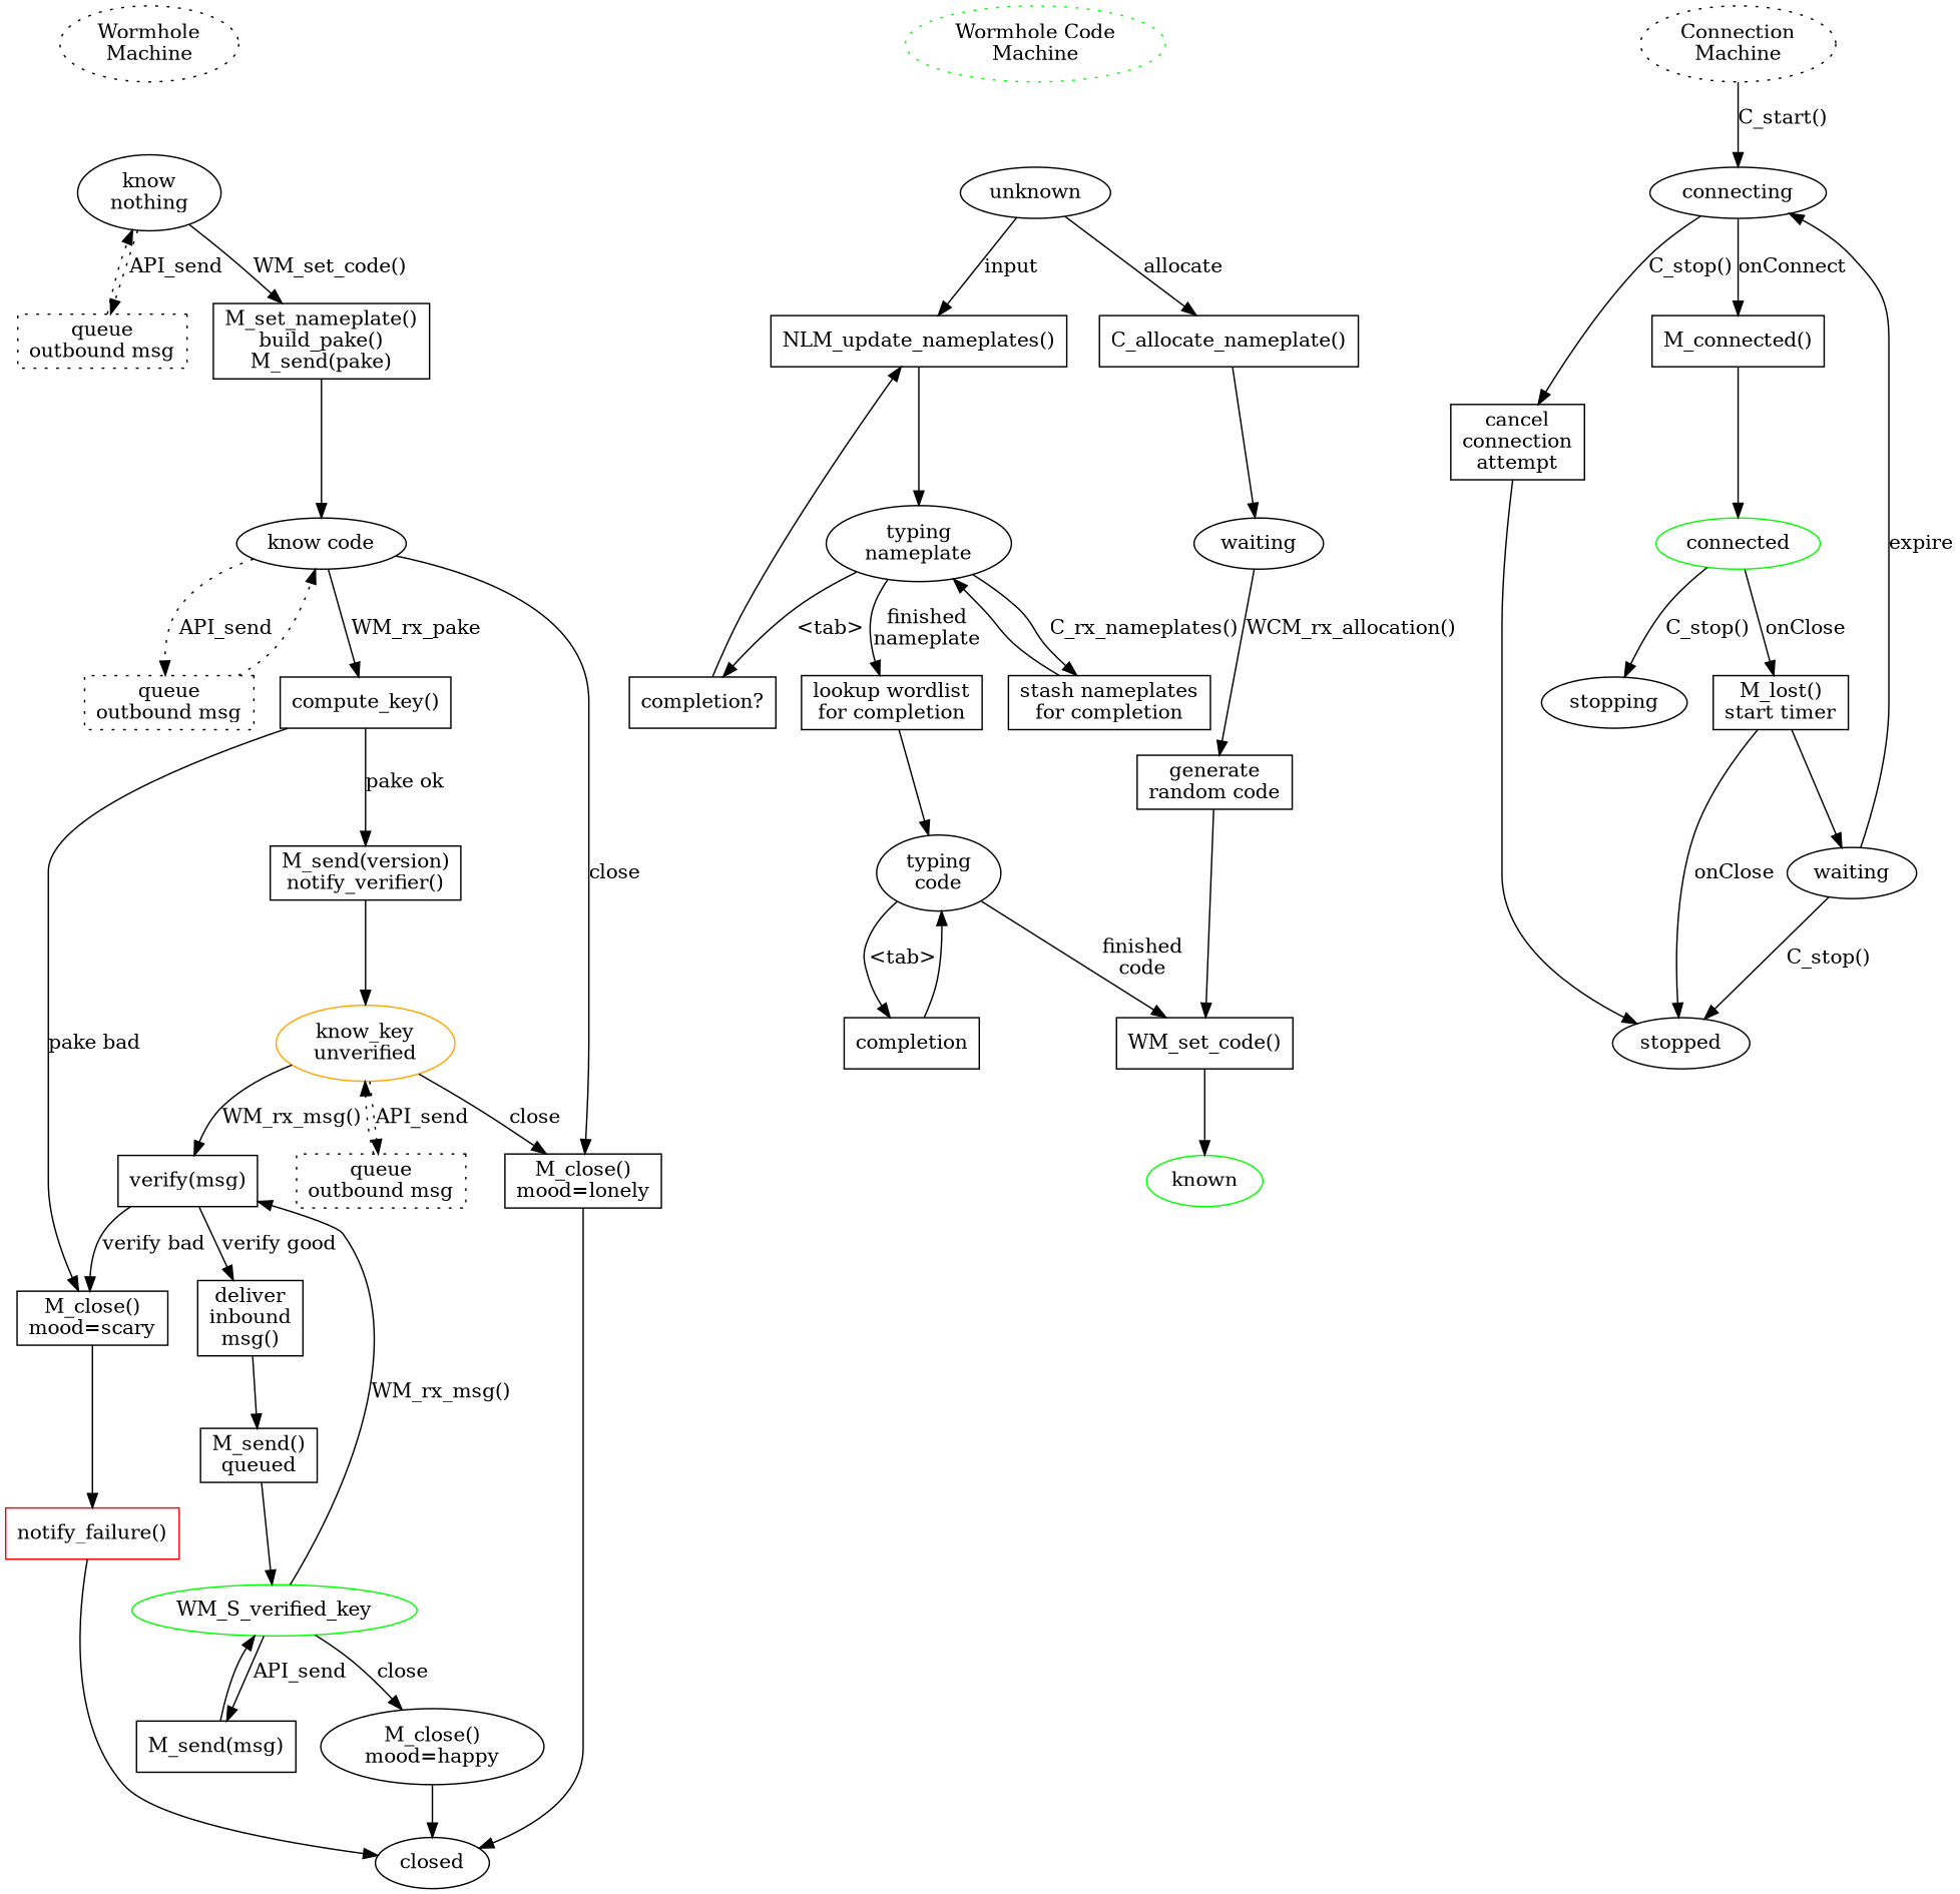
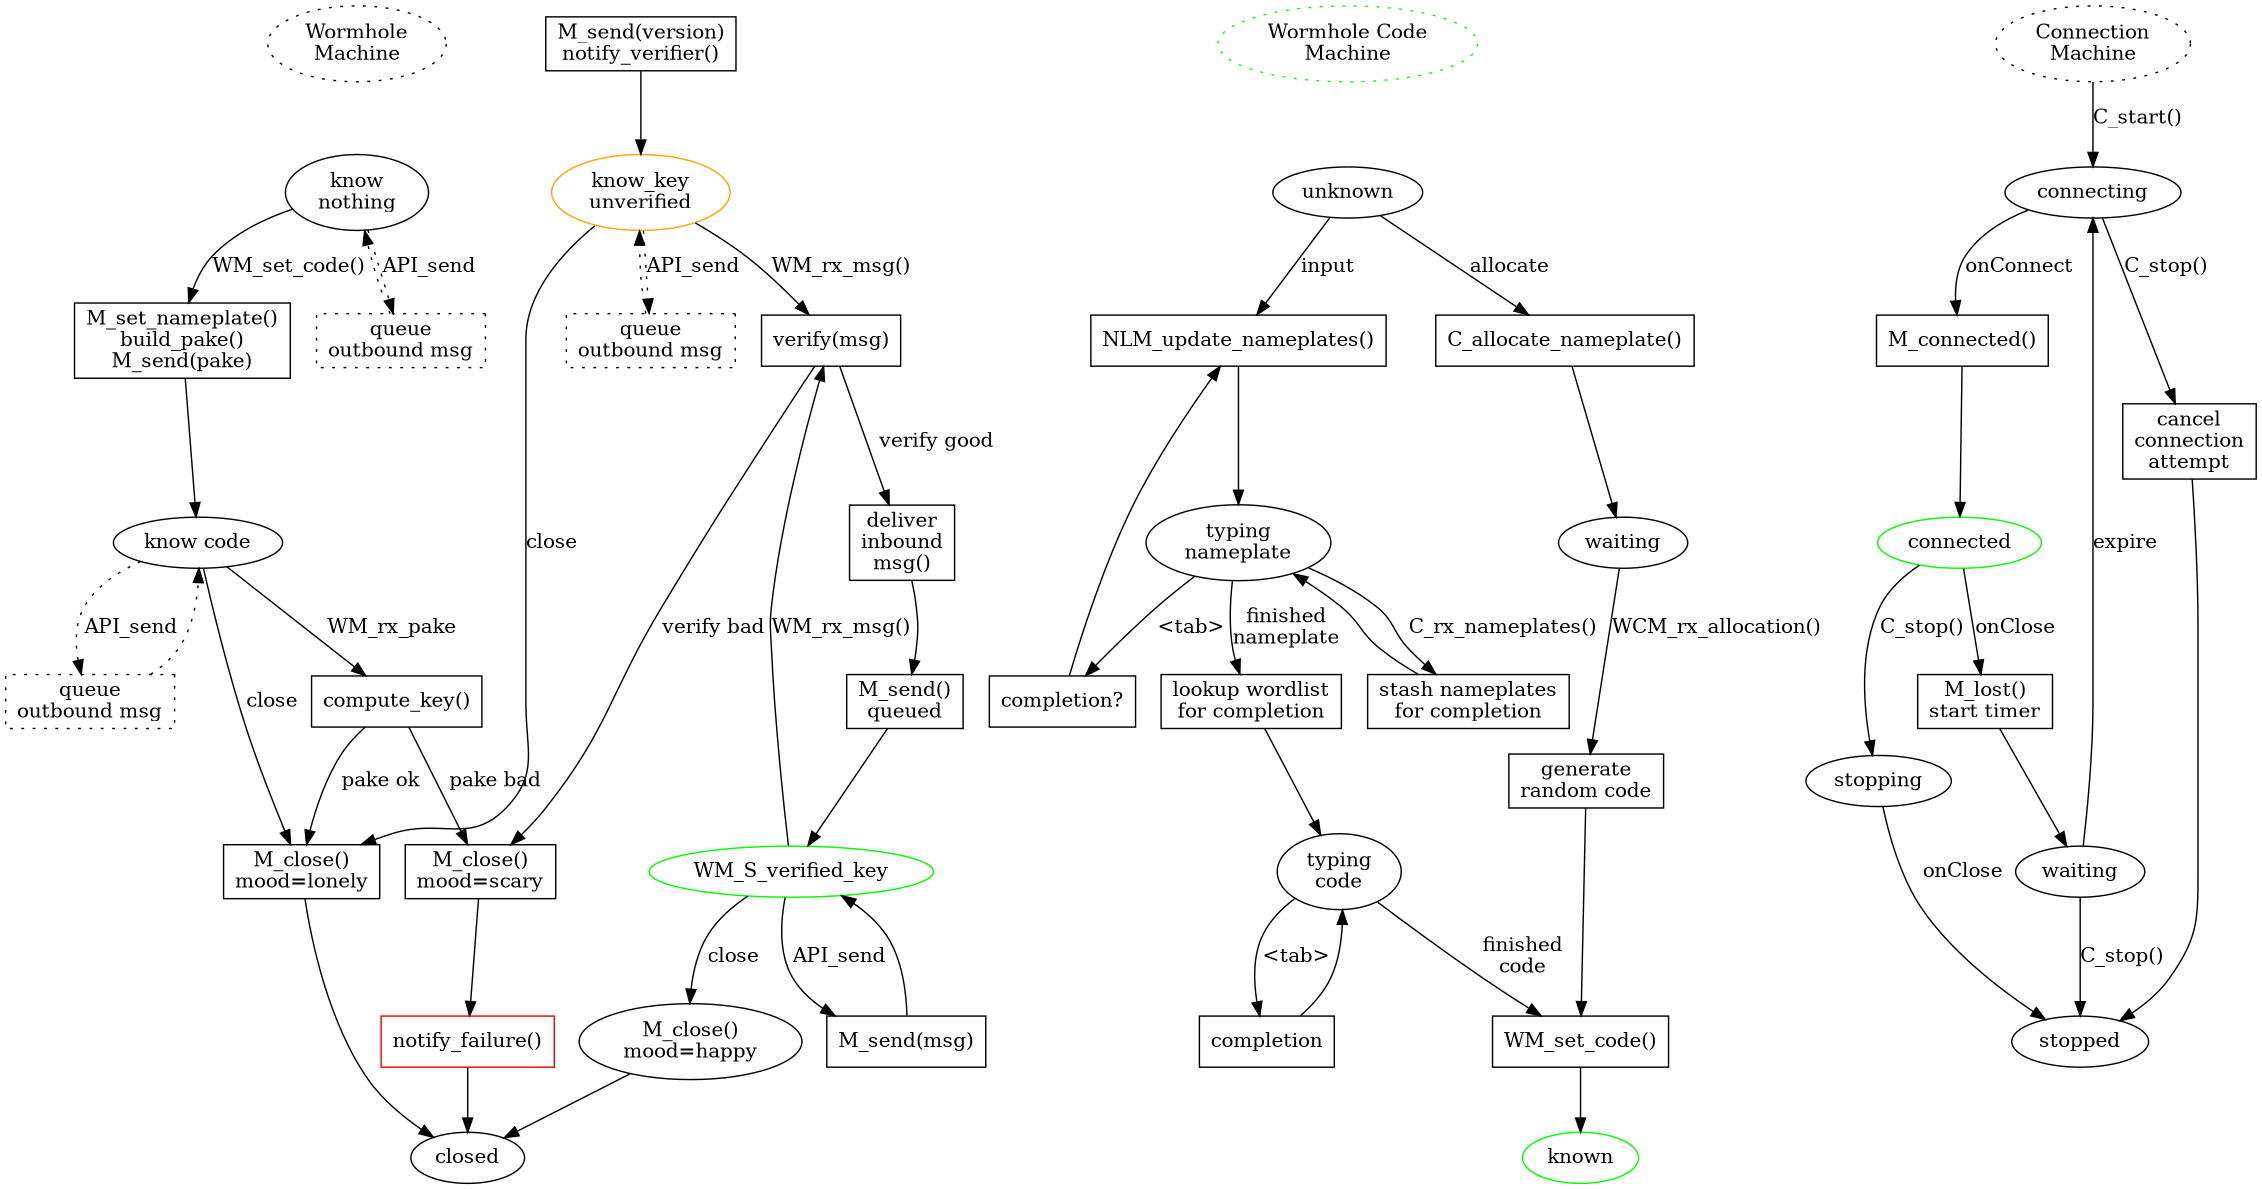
  digraph {
    node [shape=box]
    n1 [label="Wormhole\nMachine" style=dotted shape=""]
    n2 [label="know\nnothing" shape=""]
    n3 [label="queue\noutbound msg" style=dotted]
    n4 [label="M_set_nameplate()\nbuild_pake()\nM_send(pake)"]
    n5 [label="know code\n" shape=""]
    n6 [label="queue\noutbound msg" style=dotted]
    n7 [label="compute_key()"]
    n8 [label="M_close()\nmood=lonely"]
    n9 [label="M_send(version)\nnotify_verifier()"]
    n10 [label="M_close()\nmood=scary"]
    n11 [label=closed shape=""]
    n12 [color=orange label="know_key\nunverified" shape=""]
    n13 [color=red label="notify_failure()"]
    n14 [label="queue\noutbound msg" style=dotted]
    n15 [label="verify(msg)"]
    n16 [label="deliver\ninbound\nmsg()"]
    n17 [label="M_send()\nqueued"]
    WM_S_verified_key [color=green shape=""]
    n19 [label="M_close()\nmood=happy" shape=ellipse]
    n20 [label="M_send(msg)"]
    n21 [color=green label="Wormhole Code\nMachine" style=dotted shape=""]
    n22 [label=unknown shape=""]
    n23 [label="NLM_update_nameplates()"]
    n24 [label="C_allocate_nameplate()"]
    n25 [label="WM_set_code()"]
    n26 [color=green label=known shape=""]
    n27 [label="typing\nnameplate" shape=""]
    n28 [label=waiting shape=""]
    n29 [label="completion?"]
    n30 [label="stash nameplates\nfor completion"]
    n31 [label="lookup wordlist\nfor completion"]
    n32 [label="typing\ncode" shape=""]
    n33 [label=completion]
    n34 [label="generate\nrandom code"]
    n35 [label="Connection\nMachine" style=dotted shape=""]
    n36 [label=connecting shape=""]
    n37 [label="M_connected()"]
    n38 [label="cancel\nconnection\nattempt"]
    n39 [color=green label=connected shape=""]
    n40 [label=stopped shape=""]
    n41 [label="M_lost()\nstart timer"]
    n42 [label=stopping shape=""]
    n43 [label=waiting shape=""]
    n1 -> n2 [style=invis]
    n2 -> n3 [label=API_send style=dotted]
    n2 -> n4 [label="WM_set_code()"]
    n3 -> n2 [style=dotted]
    n4 -> n5
    n5 -> n6 [label=API_send style=dotted]
    n5 -> n7 [label=WM_rx_pake]
    n5 -> n8 [label=close]
    n6 -> n5 [style=dotted]
-   n7 -> n9 [label="pake ok"]
+   n7 -> n8 [label="pake ok"]
    n7 -> n10 [label="pake bad"]
    n8 -> n11
    n9 -> n12
    n10 -> n13
    n12 -> n8 [label=close]
    n12 -> n14 [label=API_send style=dotted]
    n12 -> n15 [label="WM_rx_msg()"]
    n13 -> n11
    n14 -> n12 [style=dotted]
    n15 -> n10 [label="verify bad"]
    n15 -> n16 [label="verify good"]
    n16 -> n17
    n17 -> WM_S_verified_key
    WM_S_verified_key -> n15 [label="WM_rx_msg()"]
    WM_S_verified_key -> n19 [label=close]
    WM_S_verified_key -> n20 [label=API_send]
    n19 -> n11
    n20 -> WM_S_verified_key
    n21 -> n22 [style=invis]
    n22 -> n23 [label=input]
    n22 -> n24 [label=allocate]
    n23 -> n27
    n24 -> n28
    n25 -> n26
    n27 -> n29 [label="<tab>"]
    n27 -> n30 [label="C_rx_nameplates()"]
    n27 -> n31 [label="finished\nnameplate"]
    n28 -> n34 [label="WCM_rx_allocation()"]
    n29 -> n23
    n30 -> n27
    n31 -> n32
    n32 -> n25 [label="finished\ncode"]
    n32 -> n33 [label="<tab>"]
    n33 -> n32
    n34 -> n25
    n35 -> n36 [label="C_start()"]
    n36 -> n37 [label=onConnect]
    n36 -> n38 [label="C_stop()"]
    n37 -> n39
    n38 -> n40
    n39 -> n41 [label=onClose]
    n39 -> n42 [label="C_stop()"]
    n41 -> n43
-   n41 -> n40 [label=onClose]
+   n42 -> n40 [label=onClose]
    n43 -> n36 [label=expire]
    n43 -> n40 [label="C_stop()"]
  }
